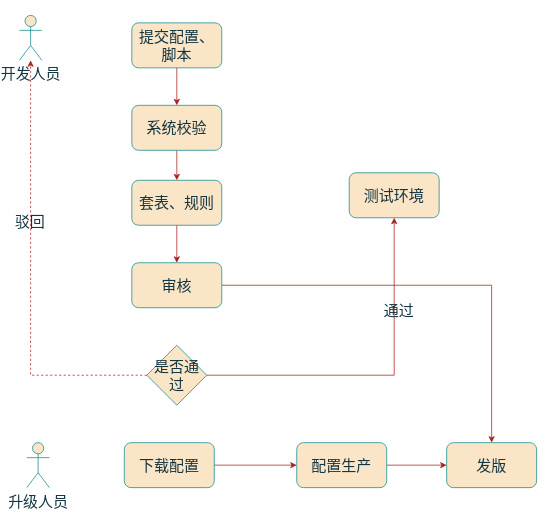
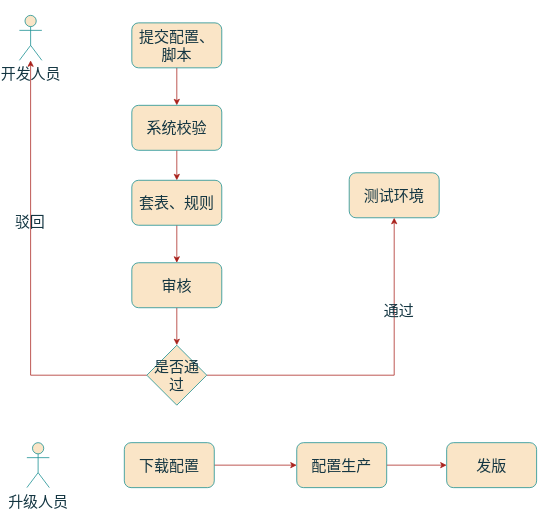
  <mxCell id="0" />
  <mxCell id="1" parent="0" />
  <mxCell id="2" value="&lt;font style=&quot;font-size: 20px;&quot;&gt;开发人员&lt;/font&gt;" style="shape=umlActor;verticalLabelPosition=bottom;verticalAlign=top;html=1;outlineConnect=0;labelBackgroundColor=none;fillColor=#FAE5C7;strokeColor=#0F8B8D;fontColor=#143642;" vertex="1" parent="1"><mxGeometry x="20" y="20" width="30" height="60" as="geometry" /></mxCell>
  <mxCell id="3" value="&lt;font style=&quot;font-size: 20px;&quot;&gt;测试环境&lt;/font&gt;" style="rounded=1;whiteSpace=wrap;html=1;labelBackgroundColor=none;fillColor=#FAE5C7;strokeColor=#0F8B8D;fontColor=#143642;" vertex="1" parent="1"><mxGeometry x="460" y="230" width="120" height="60" as="geometry" /></mxCell>
  <mxCell id="4" style="edgeStyle=orthogonalEdgeStyle;rounded=0;orthogonalLoop=1;jettySize=auto;html=1;labelBackgroundColor=none;strokeColor=#A8201A;fontColor=default;" edge="1" parent="1" source="5" target="7"><mxGeometry relative="1" as="geometry" /></mxCell>
  <mxCell id="5" value="&lt;font style=&quot;font-size: 20px;&quot;&gt;提交配置、脚本&lt;/font&gt;" style="rounded=1;whiteSpace=wrap;html=1;labelBackgroundColor=none;fillColor=#FAE5C7;strokeColor=#0F8B8D;fontColor=#143642;" vertex="1" parent="1"><mxGeometry x="170" y="30" width="120" height="60" as="geometry" /></mxCell>
  <mxCell id="6" value="" style="edgeStyle=orthogonalEdgeStyle;rounded=0;orthogonalLoop=1;jettySize=auto;html=1;labelBackgroundColor=none;strokeColor=#A8201A;fontColor=default;" edge="1" parent="1" source="7" target="9"><mxGeometry relative="1" as="geometry" /></mxCell>
  <mxCell id="7" value="&lt;span style=&quot;font-size: 20px;&quot;&gt;系统校验&lt;/span&gt;" style="rounded=1;whiteSpace=wrap;html=1;labelBackgroundColor=none;fillColor=#FAE5C7;strokeColor=#0F8B8D;fontColor=#143642;" vertex="1" parent="1"><mxGeometry x="170" y="140" width="120" height="60" as="geometry" /></mxCell>
  <mxCell id="8" value="" style="edgeStyle=orthogonalEdgeStyle;rounded=0;orthogonalLoop=1;jettySize=auto;html=1;labelBackgroundColor=none;strokeColor=#A8201A;fontColor=default;" edge="1" parent="1" source="9" target="11"><mxGeometry relative="1" as="geometry" /></mxCell>
  <mxCell id="9" value="&lt;span style=&quot;font-size: 20px;&quot;&gt;套表、规则&lt;/span&gt;" style="rounded=1;whiteSpace=wrap;html=1;labelBackgroundColor=none;fillColor=#FAE5C7;strokeColor=#0F8B8D;fontColor=#143642;" vertex="1" parent="1"><mxGeometry x="170" y="240" width="120" height="60" as="geometry" /></mxCell>
- <mxCell id="10" value="" style="edgeStyle=orthogonalEdgeStyle;rounded=0;orthogonalLoop=1;jettySize=auto;html=1;labelBackgroundColor=none;strokeColor=#A8201A;fontColor=default;" edge="1" parent="1" source="11" target="22"><mxGeometry relative="1" as="geometry" /></mxCell>
+ <mxCell id="10" value="" style="edgeStyle=orthogonalEdgeStyle;rounded=0;orthogonalLoop=1;jettySize=auto;html=1;labelBackgroundColor=none;strokeColor=#A8201A;fontColor=default;" edge="1" parent="1" source="11" target="16"><mxGeometry relative="1" as="geometry" /></mxCell>
  <mxCell id="11" value="&lt;span style=&quot;font-size: 20px;&quot;&gt;审核&lt;/span&gt;" style="rounded=1;whiteSpace=wrap;html=1;labelBackgroundColor=none;fillColor=#FAE5C7;strokeColor=#0F8B8D;fontColor=#143642;" vertex="1" parent="1"><mxGeometry x="170" y="350" width="120" height="60" as="geometry" /></mxCell>
  <mxCell id="12" style="edgeStyle=orthogonalEdgeStyle;rounded=0;orthogonalLoop=1;jettySize=auto;html=1;entryX=0.5;entryY=1;entryDx=0;entryDy=0;labelBackgroundColor=none;strokeColor=#A8201A;fontColor=default;" edge="1" parent="1" source="16" target="3"><mxGeometry relative="1" as="geometry" /></mxCell>
  <mxCell id="13" value="&lt;font style=&quot;font-size: 20px;&quot;&gt;通过&lt;/font&gt;" style="edgeLabel;html=1;align=center;verticalAlign=middle;resizable=0;points=[];labelBackgroundColor=none;fontColor=#143642;" vertex="1" connectable="0" parent="12"><mxGeometry x="0.464" y="-5" relative="1" as="geometry"><mxPoint as="offset" /></mxGeometry></mxCell>
- <mxCell id="14" style="edgeStyle=orthogonalEdgeStyle;rounded=0;orthogonalLoop=1;jettySize=auto;html=1;exitX=0;exitY=0.5;exitDx=0;exitDy=0;labelBackgroundColor=none;strokeColor=#A8201A;fontColor=default;dashed=1;" edge="1" parent="1" source="16" target="2"><mxGeometry relative="1" as="geometry" /></mxCell>
+ <mxCell id="14" style="edgeStyle=orthogonalEdgeStyle;rounded=0;orthogonalLoop=1;jettySize=auto;html=1;exitX=0;exitY=0.5;exitDx=0;exitDy=0;labelBackgroundColor=none;strokeColor=#A8201A;fontColor=default;" edge="1" parent="1" source="16" target="2"><mxGeometry relative="1" as="geometry" /></mxCell>
  <mxCell id="15" value="&lt;font style=&quot;font-size: 20px;&quot;&gt;驳回&lt;/font&gt;" style="edgeLabel;html=1;align=center;verticalAlign=middle;resizable=0;points=[];labelBackgroundColor=none;fontColor=#143642;" vertex="1" connectable="0" parent="14"><mxGeometry x="0.257" y="2" relative="1" as="geometry"><mxPoint as="offset" /></mxGeometry></mxCell>
  <mxCell id="16" value="&lt;font style=&quot;font-size: 20px;&quot;&gt;是否通过&lt;/font&gt;" style="rhombus;whiteSpace=wrap;html=1;labelBackgroundColor=none;fillColor=#FAE5C7;strokeColor=#0F8B8D;fontColor=#143642;" vertex="1" parent="1"><mxGeometry x="190" y="460" width="80" height="80" as="geometry" /></mxCell>
  <mxCell id="17" value="&lt;font style=&quot;font-size: 20px;&quot;&gt;升级人员&lt;/font&gt;" style="shape=umlActor;verticalLabelPosition=bottom;verticalAlign=top;html=1;outlineConnect=0;labelBackgroundColor=none;fillColor=#FAE5C7;strokeColor=#0F8B8D;fontColor=#143642;" vertex="1" parent="1"><mxGeometry x="30" y="590" width="30" height="60" as="geometry" /></mxCell>
  <mxCell id="18" style="edgeStyle=orthogonalEdgeStyle;rounded=0;orthogonalLoop=1;jettySize=auto;html=1;labelBackgroundColor=none;strokeColor=#A8201A;fontColor=default;" edge="1" parent="1" source="19" target="21"><mxGeometry relative="1" as="geometry" /></mxCell>
  <mxCell id="19" value="&lt;span style=&quot;font-size: 20px;&quot;&gt;下载配置&lt;/span&gt;" style="rounded=1;whiteSpace=wrap;html=1;labelBackgroundColor=none;fillColor=#FAE5C7;strokeColor=#0F8B8D;fontColor=#143642;" vertex="1" parent="1"><mxGeometry x="160" y="590" width="120" height="60" as="geometry" /></mxCell>
  <mxCell id="20" value="" style="edgeStyle=orthogonalEdgeStyle;rounded=0;orthogonalLoop=1;jettySize=auto;html=1;labelBackgroundColor=none;strokeColor=#A8201A;fontColor=default;" edge="1" parent="1" source="21" target="22"><mxGeometry relative="1" as="geometry" /></mxCell>
  <mxCell id="21" value="&lt;span style=&quot;font-size: 20px;&quot;&gt;配置生产&lt;/span&gt;" style="rounded=1;whiteSpace=wrap;html=1;labelBackgroundColor=none;fillColor=#FAE5C7;strokeColor=#0F8B8D;fontColor=#143642;" vertex="1" parent="1"><mxGeometry x="390" y="590" width="120" height="60" as="geometry" /></mxCell>
  <mxCell id="22" value="&lt;font style=&quot;font-size: 20px;&quot;&gt;发版&lt;/font&gt;" style="whiteSpace=wrap;html=1;rounded=1;labelBackgroundColor=none;fillColor=#FAE5C7;strokeColor=#0F8B8D;fontColor=#143642;" vertex="1" parent="1"><mxGeometry x="590" y="590" width="120" height="60" as="geometry" /></mxCell>
